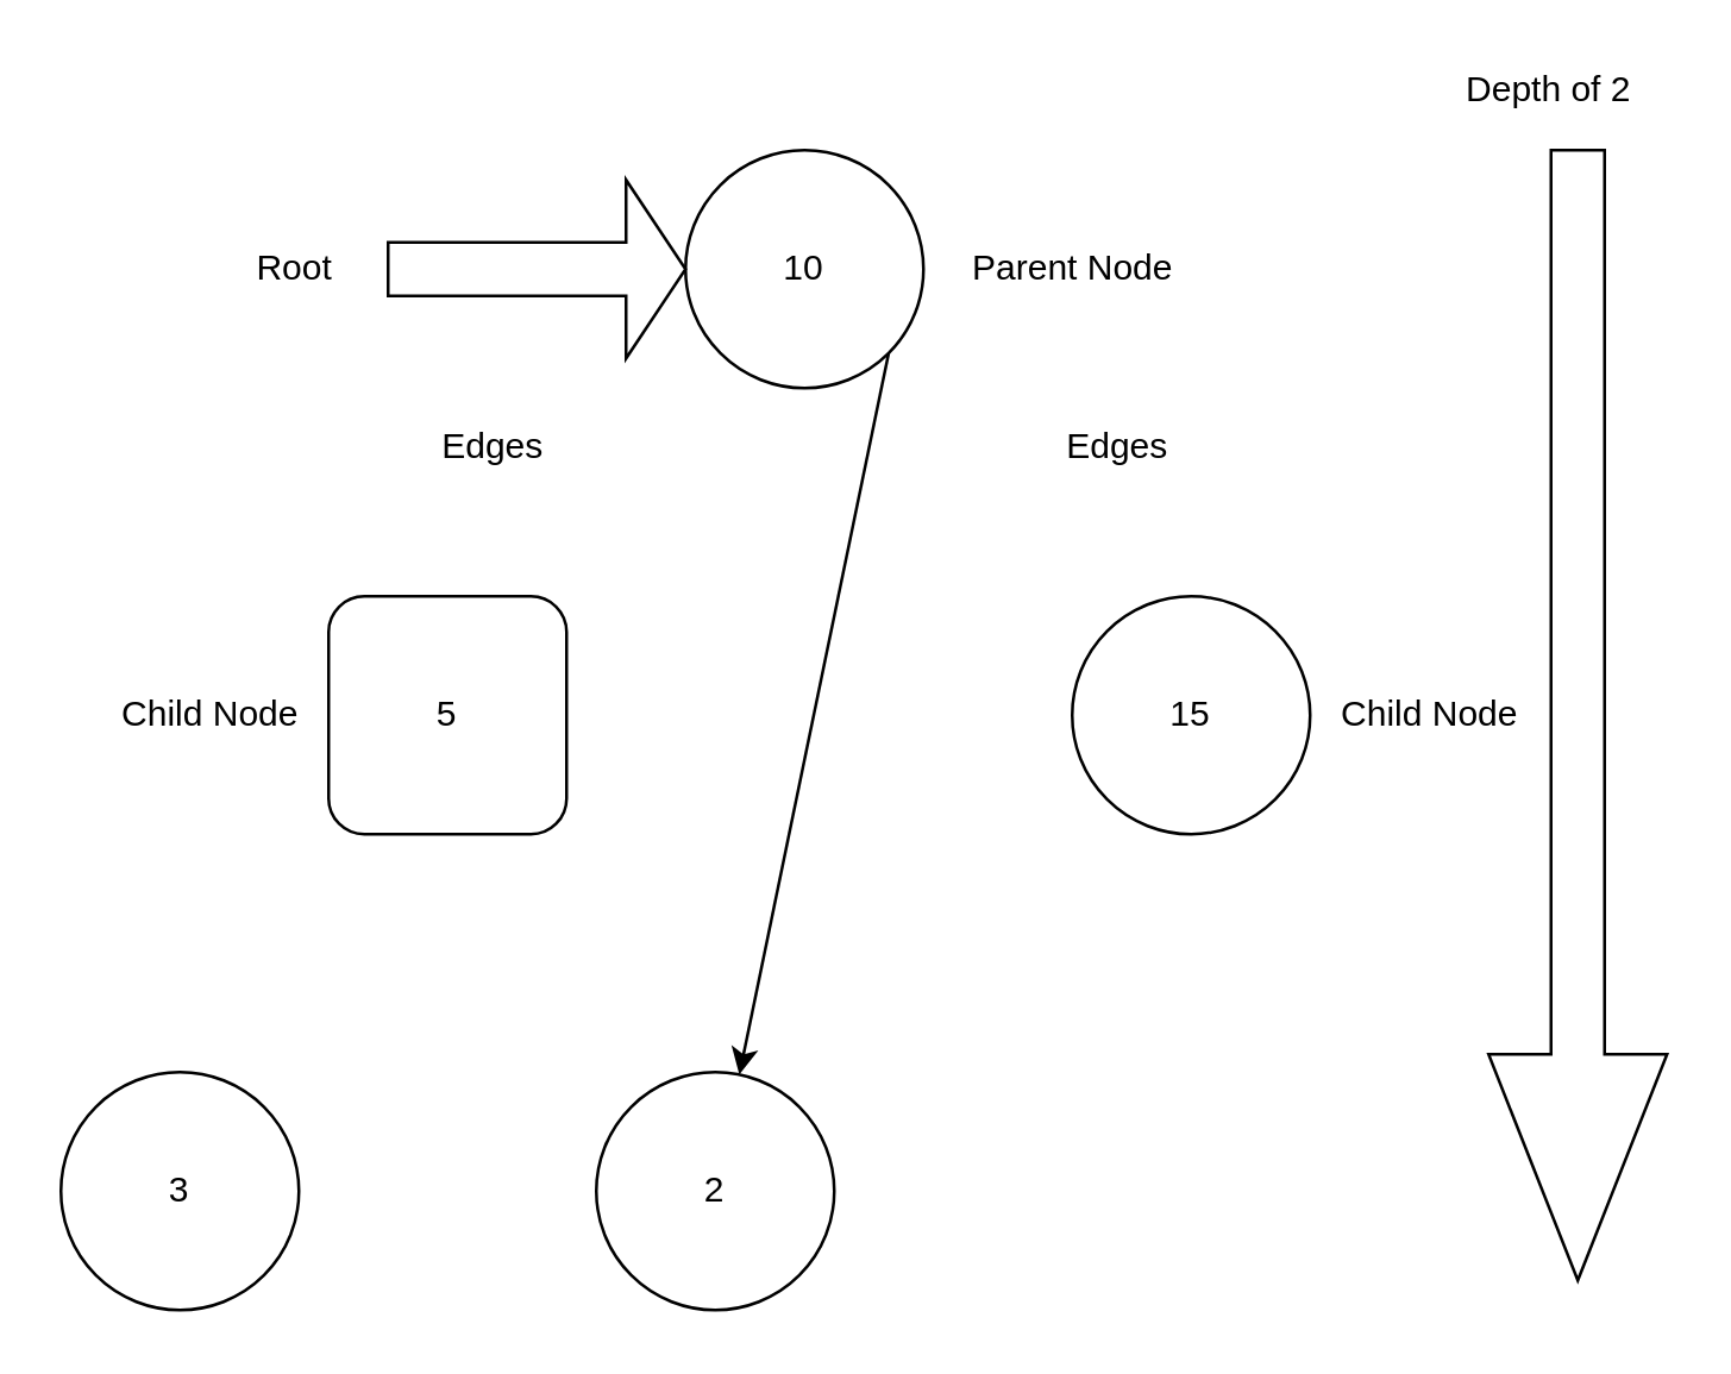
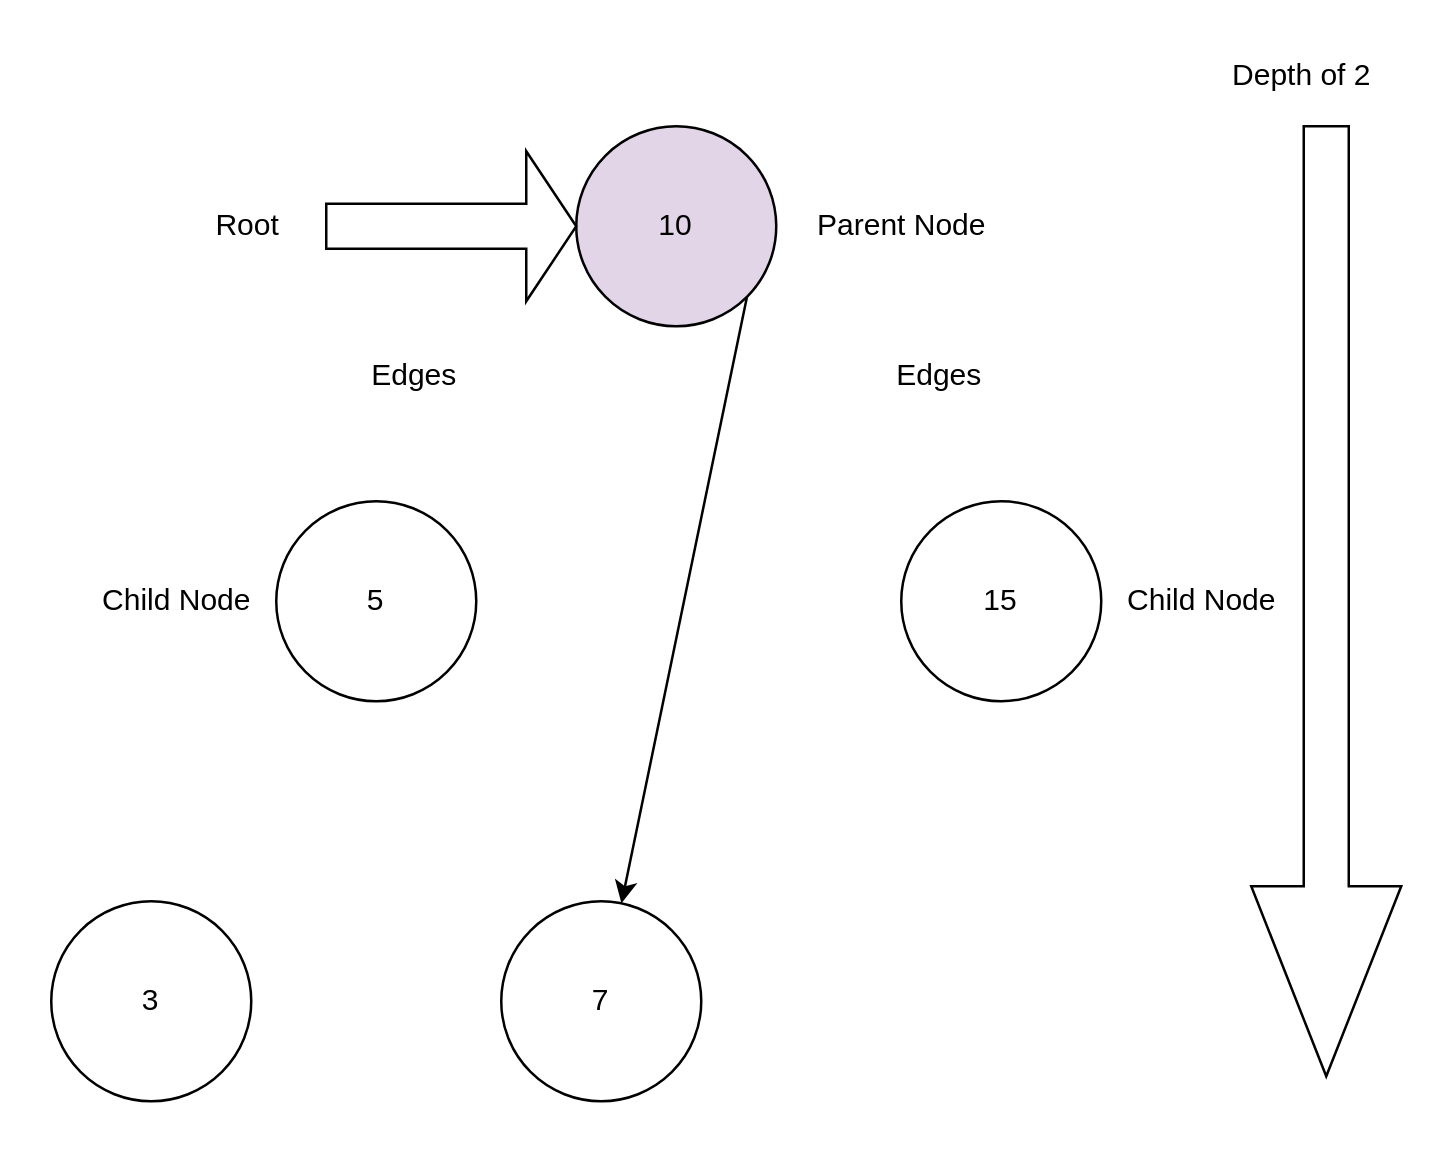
  <mxCell id="0" />
  <mxCell id="1" parent="0" />
- <mxCell id="2" value="10" style="ellipse;whiteSpace=wrap;html=1;aspect=fixed;" vertex="1" parent="1"><mxGeometry x="230" y="50" width="80" height="80" as="geometry" /></mxCell>
+ <mxCell id="2" value="10" style="ellipse;whiteSpace=wrap;html=1;aspect=fixed;fillColor=#e1d5e7;" vertex="1" parent="1"><mxGeometry x="230" y="50" width="80" height="80" as="geometry" /></mxCell>
  <mxCell id="3" value="" style="shape=singleArrow;whiteSpace=wrap;html=1;" vertex="1" parent="1"><mxGeometry x="130" y="60" width="100" height="60" as="geometry" /></mxCell>
  <mxCell id="4" value="Root&amp;nbsp;" style="text;html=1;align=center;verticalAlign=middle;resizable=0;points=[];autosize=1;strokeColor=none;fillColor=none;" vertex="1" parent="1"><mxGeometry x="80" y="80" width="40" height="20" as="geometry" /></mxCell>
  <mxCell id="5" value="Parent Node" style="text;html=1;align=center;verticalAlign=middle;resizable=0;points=[];autosize=1;strokeColor=none;fillColor=none;" vertex="1" parent="1"><mxGeometry x="320" y="80" width="80" height="20" as="geometry" /></mxCell>
- <mxCell id="6" value="5" style="whiteSpace=wrap;html=1;aspect=fixed;rounded=1;" vertex="1" parent="1"><mxGeometry x="110" y="200" width="80" height="80" as="geometry" /></mxCell>
+ <mxCell id="6" value="5" style="ellipse;whiteSpace=wrap;html=1;aspect=fixed;" vertex="1" parent="1"><mxGeometry x="110" y="200" width="80" height="80" as="geometry" /></mxCell>
  <mxCell id="7" value="15" style="ellipse;whiteSpace=wrap;html=1;aspect=fixed;" vertex="1" parent="1"><mxGeometry x="360" y="200" width="80" height="80" as="geometry" /></mxCell>
  <mxCell id="8" style="edgeStyle=none;html=1;exitX=1;exitY=1;exitDx=0;exitDy=0;" edge="1" parent="1" source="2" target="14"><mxGeometry relative="1" as="geometry" /></mxCell>
  <mxCell id="9" value="Edges" style="text;html=1;align=center;verticalAlign=middle;resizable=0;points=[];autosize=1;strokeColor=none;fillColor=none;" vertex="1" parent="1"><mxGeometry x="350" y="140" width="50" height="20" as="geometry" /></mxCell>
  <mxCell id="10" value="Edges" style="text;html=1;align=center;verticalAlign=middle;resizable=0;points=[];autosize=1;strokeColor=none;fillColor=none;" vertex="1" parent="1"><mxGeometry x="140" y="140" width="50" height="20" as="geometry" /></mxCell>
  <mxCell id="11" value="Child Node" style="text;html=1;align=center;verticalAlign=middle;resizable=0;points=[];autosize=1;strokeColor=none;fillColor=none;" vertex="1" parent="1"><mxGeometry x="30" y="230" width="80" height="20" as="geometry" /></mxCell>
  <mxCell id="12" value="Child Node" style="text;html=1;align=center;verticalAlign=middle;resizable=0;points=[];autosize=1;strokeColor=none;fillColor=none;" vertex="1" parent="1"><mxGeometry x="440" y="230" width="80" height="20" as="geometry" /></mxCell>
  <mxCell id="13" value="3" style="ellipse;whiteSpace=wrap;html=1;aspect=fixed;" vertex="1" parent="1"><mxGeometry x="20" y="360" width="80" height="80" as="geometry" /></mxCell>
- <mxCell id="14" value="2" style="ellipse;whiteSpace=wrap;html=1;aspect=fixed;" vertex="1" parent="1"><mxGeometry x="200" y="360" width="80" height="80" as="geometry" /></mxCell>
+ <mxCell id="14" value="7" style="ellipse;whiteSpace=wrap;html=1;aspect=fixed;" vertex="1" parent="1"><mxGeometry x="200" y="360" width="80" height="80" as="geometry" /></mxCell>
  <mxCell id="15" value="" style="shape=singleArrow;whiteSpace=wrap;html=1;direction=south;" vertex="1" parent="1"><mxGeometry x="500" y="50" width="60" height="380" as="geometry" /></mxCell>
  <mxCell id="16" value="Depth of 2&lt;br&gt;" style="text;html=1;align=center;verticalAlign=middle;resizable=0;points=[];autosize=1;strokeColor=none;fillColor=none;" vertex="1" parent="1"><mxGeometry x="485" y="20" width="70" height="20" as="geometry" /></mxCell>
